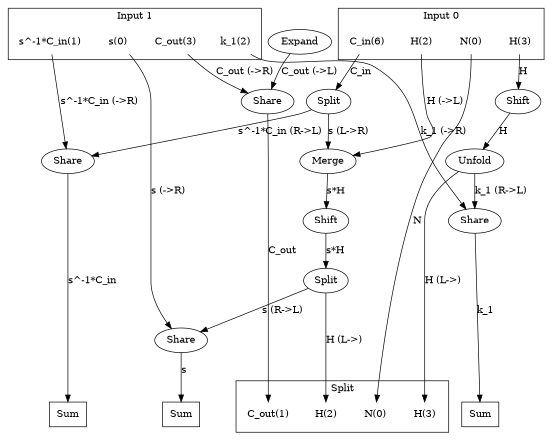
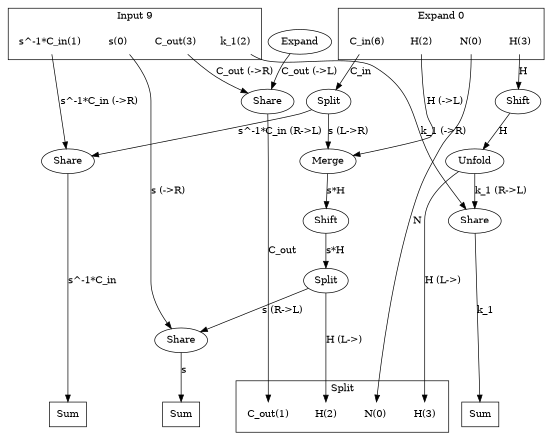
  digraph {
    newrank=true
    node [shape=none]
    n1 [label=Sum shape=box]
    n2 [label=Sum shape=box]
    n3 [label=Sum shape=box]
    n4 [label="N(0)"]
    n5 [label="C_out(1)"]
    n6 [label="H(2)"]
    n7 [label="H(3)"]
    n8 [label="N(0)"]
    n9 [label="C_in(6)"]
    n10 [label="H(2)"]
    n11 [label="H(3)"]
    n12 [label="s(0)"]
    n13 [label="s^-1*C_in(1)"]
    n14 [label="k_1(2)"]
    n15 [label="C_out(3)"]
    n16 [label=Split shape=""]
    n17 [label=Merge shape=""]
    n18 [label=Shift shape=""]
    n19 [label=Share shape=""]
    n20 [label=Share shape=""]
    n21 [label=Share shape=""]
    n22 [label=Share shape=""]
    n23 [label=Split shape=""]
    n24 [label=Shift shape=""]
    n25 [label=Unfold shape=""]
    n26 [label=Expand shape=""]
    subgraph sub_1 {
      rank=same
      n1
      n2
      n3
      n4
      n5
      n6
      n7
    }
    subgraph sub_2 {
      rank=same
      n8
      n9
      n10
      n11
      n12
      n13
      n14
      n15
    }
    subgraph cluster_3 {
      label=Split
      n4
      n5
      n6
      n7
    }
    subgraph cluster_4 {
-     label="Input 0"
+     label="Expand 0"
      n8
      n9
      n10
      n11
    }
    subgraph cluster_5 {
-     label="Input 1"
+     label="Input 9"
      n12
      n13
      n14
      n15
    }
    n8 -> n4 [label=N]
    n9 -> n16 [label=C_in]
    n10 -> n17 [label="H (->L)"]
    n11 -> n18 [label=H]
    n12 -> n19 [label="s (->R)"]
    n13 -> n20 [label="s^-1*C_in (->R)"]
    n14 -> n21 [label="k_1 (->R)"]
    n15 -> n22 [label="C_out (->R)"]
    n16 -> n17 [label="s (L->R)"]
    n16 -> n20 [label="s^-1*C_in (R->L)"]
    n17 -> n24 [label="s*H"]
    n18 -> n25 [label=H]
    n19 -> n1 [label=s]
    n20 -> n3 [label="s^-1*C_in"]
    n21 -> n2 [label=k_1]
    n22 -> n5 [label=C_out]
    n23 -> n6 [label="H (L->)"]
    n23 -> n19 [label="s (R->L)"]
    n24 -> n23 [label="s*H"]
    n25 -> n7 [label="H (L->)"]
    n25 -> n21 [label="k_1 (R->L)"]
    n26 -> n22 [label="C_out (->L)"]
  }
